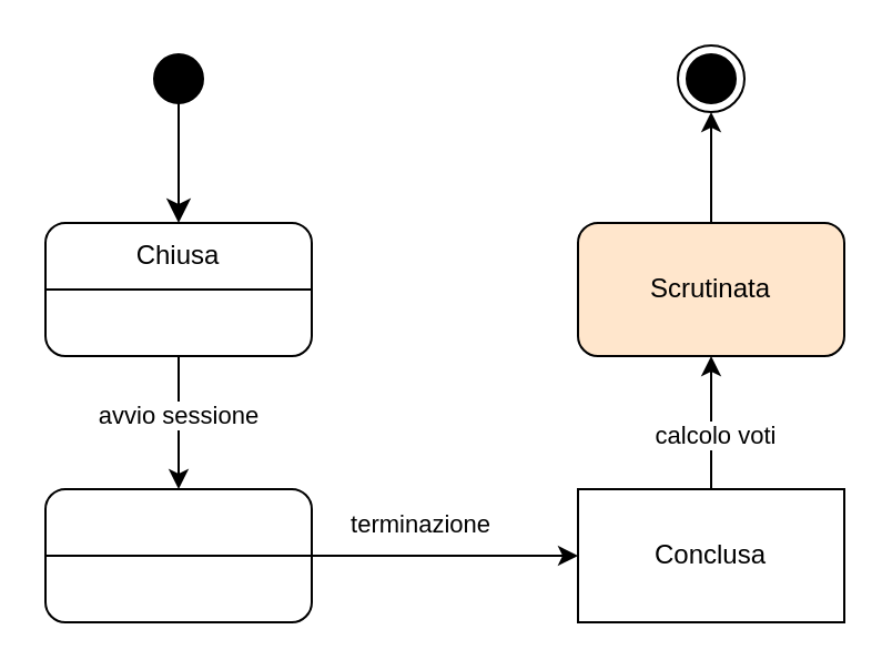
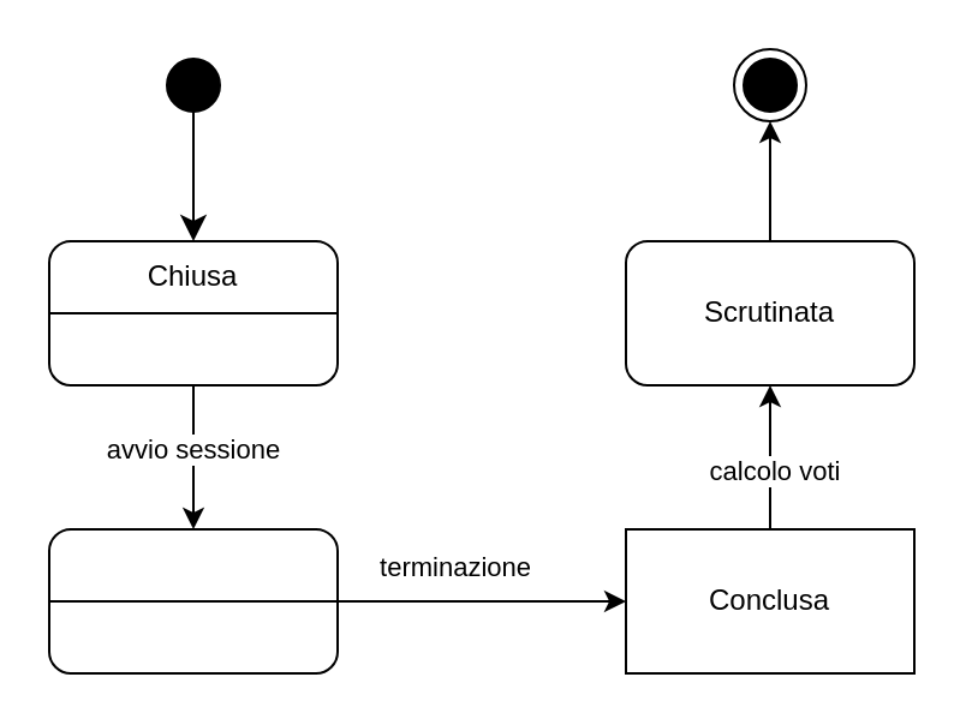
  <mxCell id="0" />
  <mxCell id="1" parent="0" />
  <mxCell id="2" style="edgeStyle=orthogonalEdgeStyle;rounded=0;orthogonalLoop=1;jettySize=auto;html=1;entryX=0.5;entryY=0;entryDx=0;entryDy=0;strokeColor=#000000;" parent="1" source="4" target="9" edge="1"><mxGeometry relative="1" as="geometry" /></mxCell>
  <mxCell id="3" value="avvio sessione" style="edgeLabel;html=1;align=center;verticalAlign=middle;resizable=0;points=[];" parent="2" vertex="1" connectable="0"><mxGeometry x="-0.137" y="-1" relative="1" as="geometry"><mxPoint as="offset" /></mxGeometry></mxCell>
  <mxCell id="4" value="" style="rounded=1;whiteSpace=wrap;html=1;" parent="1" vertex="1"><mxGeometry x="20" y="100" width="120" height="60" as="geometry" /></mxCell>
  <mxCell id="5" value="" style="ellipse;html=1;shape=startState;fillColor=#000000;strokeColor=default;" parent="1" vertex="1"><mxGeometry x="65" y="20" width="30" height="30" as="geometry" /></mxCell>
  <mxCell id="6" value="" style="edgeStyle=orthogonalEdgeStyle;html=1;verticalAlign=bottom;endArrow=classic;endSize=8;strokeColor=#000000;rounded=0;endFill=1;" parent="1" edge="1"><mxGeometry relative="1" as="geometry"><mxPoint x="80" y="100" as="targetPoint" /><mxPoint x="80" y="40" as="sourcePoint" /></mxGeometry></mxCell>
  <mxCell id="7" style="edgeStyle=orthogonalEdgeStyle;rounded=0;orthogonalLoop=1;jettySize=auto;html=1;entryX=0;entryY=0.5;entryDx=0;entryDy=0;strokeColor=#000000;" parent="1" source="9" target="12" edge="1"><mxGeometry relative="1" as="geometry" /></mxCell>
  <mxCell id="8" value="terminazione" style="edgeLabel;html=1;align=center;verticalAlign=middle;resizable=0;points=[];" parent="7" vertex="1" connectable="0"><mxGeometry x="-0.198" relative="1" as="geometry"><mxPoint y="-15" as="offset" /></mxGeometry></mxCell>
  <mxCell id="9" value="" style="rounded=1;whiteSpace=wrap;html=1;" parent="1" vertex="1"><mxGeometry x="20" y="220" width="120" height="60" as="geometry" /></mxCell>
  <mxCell id="10" style="edgeStyle=orthogonalEdgeStyle;rounded=0;orthogonalLoop=1;jettySize=auto;html=1;entryX=0.5;entryY=1;entryDx=0;entryDy=0;strokeColor=#000000;" parent="1" source="12" edge="1"><mxGeometry relative="1" as="geometry"><mxPoint x="320" y="160" as="targetPoint" /></mxGeometry></mxCell>
  <mxCell id="11" value="calcolo voti" style="edgeLabel;html=1;align=center;verticalAlign=middle;resizable=0;points=[];" parent="10" vertex="1" connectable="0"><mxGeometry x="-0.167" y="-1" relative="1" as="geometry"><mxPoint as="offset" /></mxGeometry></mxCell>
  <mxCell id="12" value="Conclusa" style="whiteSpace=wrap;html=1;rounded=0;" parent="1" vertex="1"><mxGeometry x="260" y="220" width="120" height="60" as="geometry" /></mxCell>
  <mxCell id="13" value="" style="ellipse;html=1;shape=endState;fillColor=#000000;strokeColor=#000000;" parent="1" vertex="1"><mxGeometry x="305" y="20" width="30" height="30" as="geometry" /></mxCell>
  <mxCell id="14" style="edgeStyle=orthogonalEdgeStyle;rounded=0;orthogonalLoop=1;jettySize=auto;html=1;entryX=0.5;entryY=1;entryDx=0;entryDy=0;strokeColor=#000000;" parent="1" source="15" target="13" edge="1"><mxGeometry relative="1" as="geometry" /></mxCell>
- <mxCell id="15" value="Scrutinata" style="rounded=1;whiteSpace=wrap;html=1;fillColor=#ffe6cc;" parent="1" vertex="1"><mxGeometry x="260" y="100" width="120" height="60" as="geometry" /></mxCell>
+ <mxCell id="15" value="Scrutinata" style="rounded=1;whiteSpace=wrap;html=1;" parent="1" vertex="1"><mxGeometry x="260" y="100" width="120" height="60" as="geometry" /></mxCell>
  <mxCell id="16" value="" style="endArrow=none;html=1;rounded=0;exitX=0;exitY=0.5;exitDx=0;exitDy=0;entryX=1;entryY=0.5;entryDx=0;entryDy=0;" edge="1" parent="1" source="9" target="9"><mxGeometry width="50" height="50" relative="1" as="geometry"><mxPoint x="60" y="330" as="sourcePoint" /><mxPoint x="110" y="280" as="targetPoint" /></mxGeometry></mxCell>
  <mxCell id="17" value="" style="endArrow=none;html=1;rounded=0;exitX=0;exitY=0.5;exitDx=0;exitDy=0;entryX=1;entryY=0.5;entryDx=0;entryDy=0;" edge="1" parent="1" source="4" target="4"><mxGeometry width="50" height="50" relative="1" as="geometry"><mxPoint x="40" y="180" as="sourcePoint" /><mxPoint x="90" y="130" as="targetPoint" /></mxGeometry></mxCell>
  <mxCell id="18" value="Chiusa" style="text;html=1;strokeColor=none;fillColor=none;align=center;verticalAlign=middle;whiteSpace=wrap;rounded=0;" vertex="1" parent="1"><mxGeometry x="50" y="100" width="60" height="30" as="geometry" /></mxCell>
